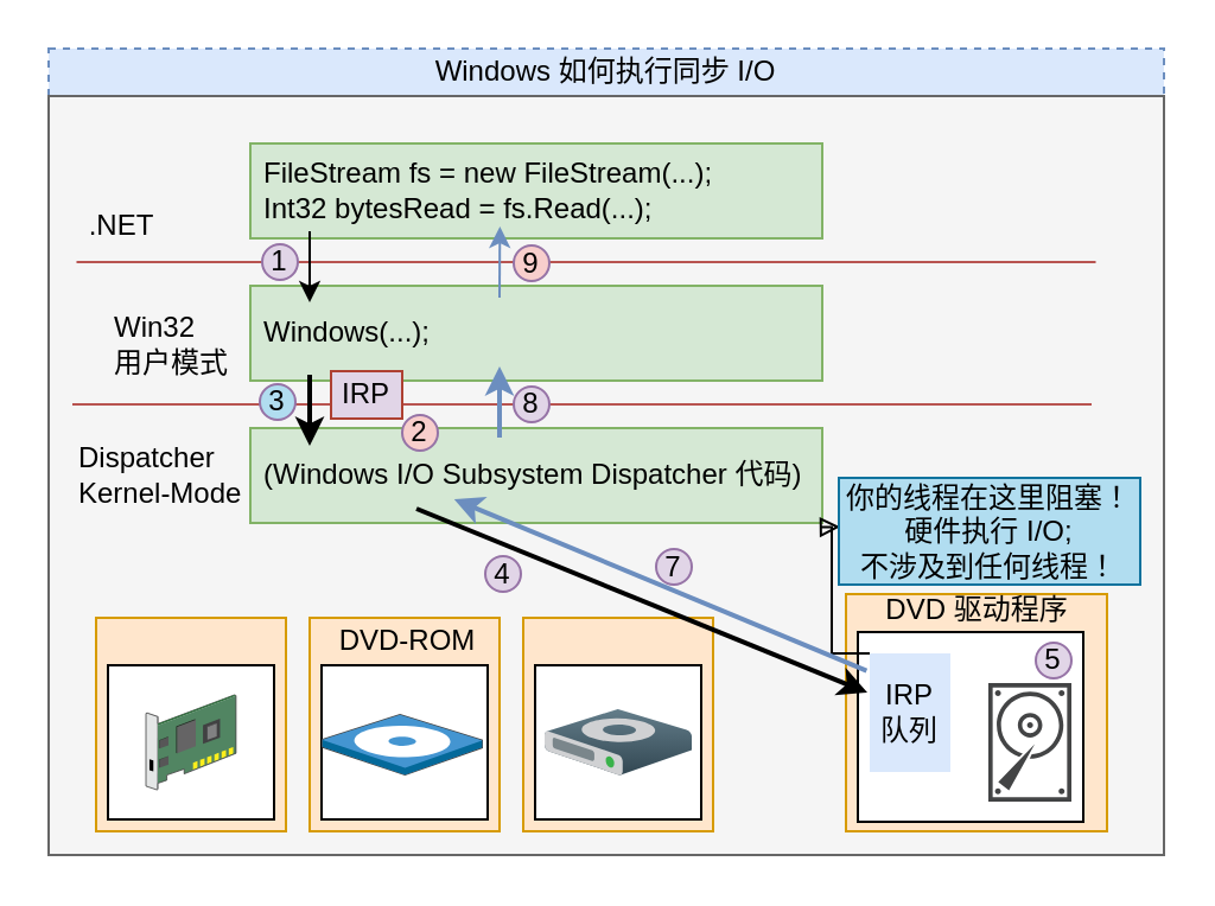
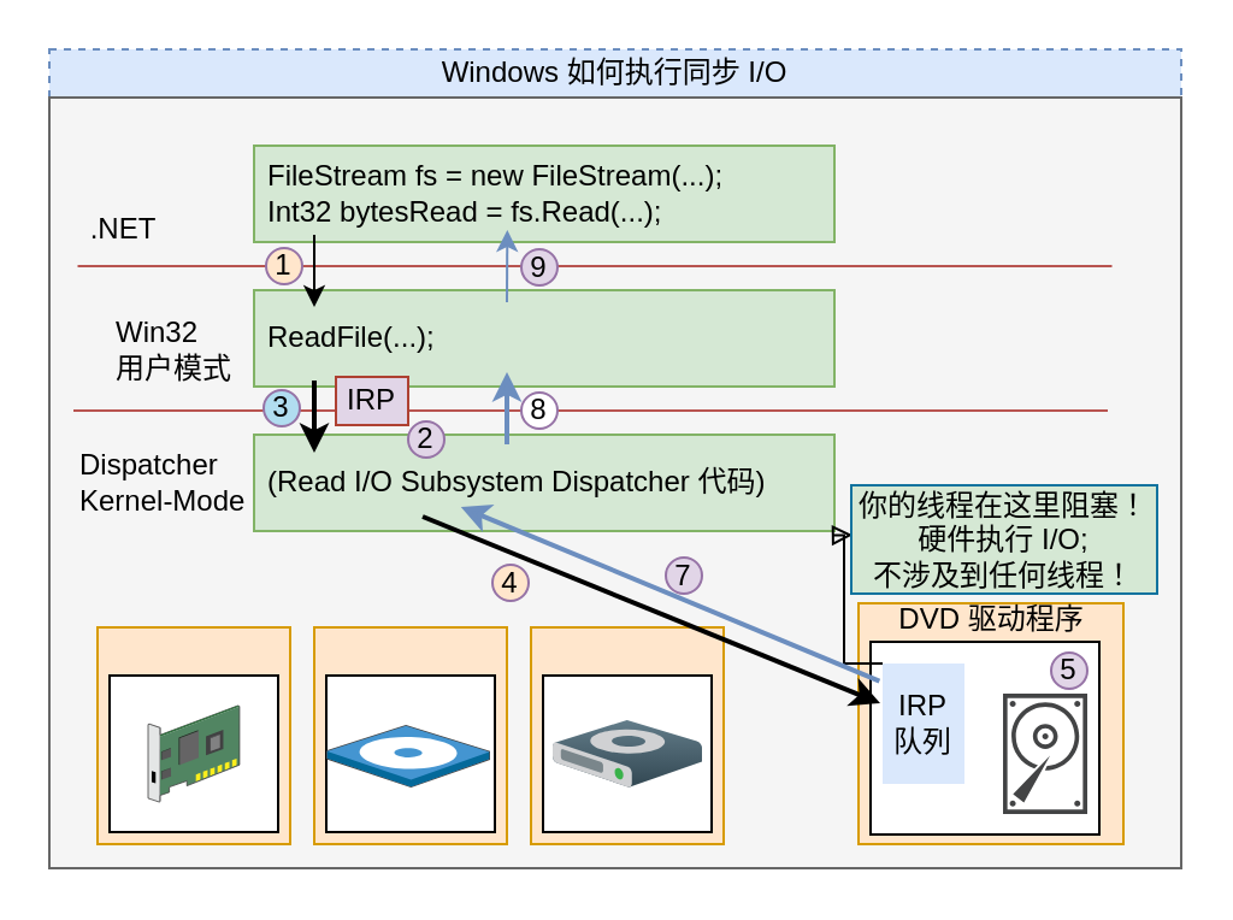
  <mxCell id="0" />
  <mxCell id="1" parent="0" />
  <mxCell id="2" value="Windows 如何执行同步 I/O" style="rounded=0;whiteSpace=wrap;html=1;fillColor=#dae8fc;strokeColor=#6c8ebf;dashed=1;" parent="1" vertex="1"><mxGeometry x="20" y="20" width="470" height="20" as="geometry" /></mxCell>
  <mxCell id="3" value="" style="rounded=0;whiteSpace=wrap;html=1;fillColor=#f5f5f5;strokeColor=#666666;fontColor=#333333;" parent="1" vertex="1"><mxGeometry x="20" y="40" width="470" height="320" as="geometry" /></mxCell>
  <mxCell id="4" value="" style="rounded=0;whiteSpace=wrap;html=1;fillColor=#d5e8d4;strokeColor=#82b366;" parent="1" vertex="1"><mxGeometry x="105" y="60" width="241" height="40" as="geometry" /></mxCell>
  <mxCell id="5" value="FileStream fs = new FileStream(...);&lt;br&gt;Int32 bytesRead = fs.Read(...);" style="text;html=1;align=left;verticalAlign=middle;whiteSpace=wrap;rounded=0;" parent="1" vertex="1"><mxGeometry x="109" y="60" width="195" height="40" as="geometry" /></mxCell>
  <mxCell id="6" value="" style="rounded=0;whiteSpace=wrap;html=1;fillColor=#d5e8d4;strokeColor=#82b366;" parent="1" vertex="1"><mxGeometry x="105" y="120" width="241" height="40" as="geometry" /></mxCell>
- <mxCell id="7" value="Windows(...);" style="text;html=1;align=left;verticalAlign=middle;whiteSpace=wrap;rounded=0;" parent="1" vertex="1"><mxGeometry x="109" y="120" width="195" height="40" as="geometry" /></mxCell>
+ <mxCell id="7" value="ReadFile(...);" style="text;html=1;align=left;verticalAlign=middle;whiteSpace=wrap;rounded=0;" parent="1" vertex="1"><mxGeometry x="109" y="120" width="195" height="40" as="geometry" /></mxCell>
  <mxCell id="8" value="" style="rounded=0;whiteSpace=wrap;html=1;fillColor=#d5e8d4;strokeColor=#82b366;" parent="1" vertex="1"><mxGeometry x="105" y="180" width="241" height="40" as="geometry" /></mxCell>
- <mxCell id="9" value="(Windows I/O Subsystem Dispatcher 代码)" style="text;html=1;align=left;verticalAlign=middle;whiteSpace=wrap;rounded=0;" parent="1" vertex="1"><mxGeometry x="109" y="180" width="247" height="40" as="geometry" /></mxCell>
+ <mxCell id="9" value="(Read I/O Subsystem Dispatcher 代码)" style="text;html=1;align=left;verticalAlign=middle;whiteSpace=wrap;rounded=0;" parent="1" vertex="1"><mxGeometry x="109" y="180" width="247" height="40" as="geometry" /></mxCell>
  <mxCell id="10" value="" style="endArrow=none;html=1;fillColor=#f8cecc;strokeColor=#b85450;" parent="1" edge="1"><mxGeometry width="50" height="50" relative="1" as="geometry"><mxPoint x="461.25" y="110" as="sourcePoint" /><mxPoint x="31.75" y="110" as="targetPoint" /></mxGeometry></mxCell>
  <mxCell id="11" value="" style="endArrow=none;html=1;fillColor=#f8cecc;strokeColor=#b85450;" parent="1" edge="1"><mxGeometry width="50" height="50" relative="1" as="geometry"><mxPoint x="459.5" y="170" as="sourcePoint" /><mxPoint x="30" y="170" as="targetPoint" /></mxGeometry></mxCell>
  <mxCell id="12" value=".NET" style="text;html=1;strokeColor=none;fillColor=none;align=center;verticalAlign=middle;whiteSpace=wrap;rounded=0;" parent="1" vertex="1"><mxGeometry x="31" y="85" width="40" height="20" as="geometry" /></mxCell>
  <mxCell id="13" value="Win32&lt;br&gt;&lt;div style=&quot;&quot;&gt;&lt;span&gt;用户模式&lt;/span&gt;&lt;/div&gt;" style="text;html=1;strokeColor=none;fillColor=none;align=left;verticalAlign=middle;whiteSpace=wrap;rounded=0;" parent="1" vertex="1"><mxGeometry x="46" y="127.5" width="50" height="35" as="geometry" /></mxCell>
  <mxCell id="14" value="Dispatcher&lt;br&gt;Kernel-Mode" style="text;html=1;strokeColor=none;fillColor=none;align=left;verticalAlign=middle;whiteSpace=wrap;rounded=0;" parent="1" vertex="1"><mxGeometry x="31" y="182.5" width="79" height="35" as="geometry" /></mxCell>
  <mxCell id="15" value="" style="rounded=0;whiteSpace=wrap;html=1;align=left;fillColor=#ffe6cc;strokeColor=#d79b00;" parent="1" vertex="1"><mxGeometry x="40" y="260" width="80" height="90" as="geometry" /></mxCell>
  <mxCell id="16" value="" style="rounded=0;whiteSpace=wrap;html=1;align=left;" parent="1" vertex="1"><mxGeometry x="45" y="280" width="70" height="65" as="geometry" /></mxCell>
  <mxCell id="17" value="" style="shadow=0;dashed=0;html=1;labelPosition=center;verticalLabelPosition=bottom;verticalAlign=top;align=center;outlineConnect=0;shape=mxgraph.veeam.3d.network_card;" parent="1" vertex="1"><mxGeometry x="61" y="292.5" width="38" height="40" as="geometry" /></mxCell>
  <mxCell id="18" value="" style="rounded=0;whiteSpace=wrap;html=1;align=left;fillColor=#ffe6cc;strokeColor=#d79b00;" parent="1" vertex="1"><mxGeometry x="130" y="260" width="80" height="90" as="geometry" /></mxCell>
  <mxCell id="19" value="" style="rounded=0;whiteSpace=wrap;html=1;align=left;" parent="1" vertex="1"><mxGeometry x="135" y="280" width="70" height="65" as="geometry" /></mxCell>
- <mxCell id="20" value="DVD-ROM" style="text;html=1;strokeColor=none;fillColor=none;align=center;verticalAlign=middle;whiteSpace=wrap;rounded=0;" parent="1" vertex="1"><mxGeometry x="139" y="260" width="65" height="20" as="geometry" /></mxCell>
  <mxCell id="21" value="" style="rounded=0;whiteSpace=wrap;html=1;align=left;fillColor=#ffe6cc;strokeColor=#d79b00;" parent="1" vertex="1"><mxGeometry x="220" y="260" width="80" height="90" as="geometry" /></mxCell>
  <mxCell id="22" value="" style="rounded=0;whiteSpace=wrap;html=1;align=left;" parent="1" vertex="1"><mxGeometry x="225" y="280" width="70" height="65" as="geometry" /></mxCell>
  <mxCell id="23" value="" style="rounded=0;whiteSpace=wrap;html=1;align=left;fillColor=#ffe6cc;strokeColor=#d79b00;" parent="1" vertex="1"><mxGeometry x="356" y="250" width="110" height="100" as="geometry" /></mxCell>
  <mxCell id="24" value="" style="rounded=0;whiteSpace=wrap;html=1;align=left;" parent="1" vertex="1"><mxGeometry x="361" y="266" width="95" height="80" as="geometry" /></mxCell>
  <mxCell id="25" value="DVD 驱动程序" style="text;html=1;strokeColor=none;fillColor=none;align=center;verticalAlign=middle;whiteSpace=wrap;rounded=0;" parent="1" vertex="1"><mxGeometry x="368.5" y="247" width="84.5" height="20" as="geometry" /></mxCell>
  <mxCell id="26" value="" style="shadow=0;dashed=0;html=1;labelPosition=center;verticalLabelPosition=bottom;verticalAlign=top;align=center;outlineConnect=0;shape=mxgraph.veeam.3d.hard_drive;fillColor=#637D8A;gradientColor=#324752;strokeColor=none;" parent="1" vertex="1"><mxGeometry x="229" y="298.5" width="62" height="28" as="geometry" /></mxCell>
  <mxCell id="27" value="" style="shadow=0;dashed=0;html=1;labelPosition=center;verticalLabelPosition=bottom;verticalAlign=top;align=center;outlineConnect=0;shape=mxgraph.veeam.3d.cd;" parent="1" vertex="1"><mxGeometry x="135" y="300.5" width="68" height="26" as="geometry" /></mxCell>
  <mxCell id="28" value="" style="pointerEvents=1;shadow=0;dashed=0;html=1;strokeColor=none;fillColor=#434445;aspect=fixed;labelPosition=center;verticalLabelPosition=bottom;verticalAlign=top;align=center;outlineConnect=0;shape=mxgraph.vvd.disk;" parent="1" vertex="1"><mxGeometry x="416" y="287.5" width="35" height="50" as="geometry" /></mxCell>
- <mxCell id="29" value="1" style="ellipse;whiteSpace=wrap;html=1;aspect=fixed;align=center;fillColor=#e1d5e7;strokeColor=#9673a6;" parent="1" vertex="1"><mxGeometry x="110" y="102.5" width="15" height="15" as="geometry" /></mxCell>
+ <mxCell id="29" value="1" style="ellipse;whiteSpace=wrap;html=1;aspect=fixed;align=center;fillColor=#ffe6cc;strokeColor=#9673a6;" parent="1" vertex="1"><mxGeometry x="110" y="102.5" width="15" height="15" as="geometry" /></mxCell>
  <mxCell id="30" value="" style="endArrow=classic;html=1;" parent="1" edge="1"><mxGeometry width="50" height="50" relative="1" as="geometry"><mxPoint x="130" y="97" as="sourcePoint" /><mxPoint x="130" y="127" as="targetPoint" /></mxGeometry></mxCell>
  <mxCell id="31" value="" style="endArrow=classic;html=1;strokeWidth=2;" parent="1" edge="1"><mxGeometry width="50" height="50" relative="1" as="geometry"><mxPoint x="130" y="157.5" as="sourcePoint" /><mxPoint x="130" y="187.5" as="targetPoint" /></mxGeometry></mxCell>
  <mxCell id="32" value="3" style="ellipse;whiteSpace=wrap;html=1;aspect=fixed;align=center;fillColor=#b1ddf0;strokeColor=#9673a6;" parent="1" vertex="1"><mxGeometry x="109" y="161.5" width="15" height="15" as="geometry" /></mxCell>
  <mxCell id="33" value="" style="endArrow=classic;html=1;fillColor=#dae8fc;strokeColor=#6c8ebf;" parent="1" edge="1"><mxGeometry width="50" height="50" relative="1" as="geometry"><mxPoint x="210" y="125" as="sourcePoint" /><mxPoint x="210.17" y="95" as="targetPoint" /></mxGeometry></mxCell>
  <mxCell id="34" value="IRP" style="rounded=0;whiteSpace=wrap;html=1;align=center;fillColor=#e1d5e7;strokeColor=#ae4132;" parent="1" vertex="1"><mxGeometry x="139" y="156" width="30" height="20" as="geometry" /></mxCell>
  <mxCell id="35" value="" style="endArrow=classic;html=1;strokeWidth=2;fillColor=#dae8fc;strokeColor=#6c8ebf;" parent="1" edge="1"><mxGeometry width="50" height="50" relative="1" as="geometry"><mxPoint x="210" y="184" as="sourcePoint" /><mxPoint x="210" y="154" as="targetPoint" /></mxGeometry></mxCell>
- <mxCell id="36" value="9" style="ellipse;whiteSpace=wrap;html=1;aspect=fixed;align=center;fillColor=#f8cecc;strokeColor=#9673a6;" parent="1" vertex="1"><mxGeometry x="216" y="103" width="15" height="15" as="geometry" /></mxCell>
- <mxCell id="37" value="8" style="ellipse;whiteSpace=wrap;html=1;aspect=fixed;align=center;fillColor=#e1d5e7;strokeColor=#9673a6;" parent="1" vertex="1"><mxGeometry x="216" y="162.5" width="15" height="15" as="geometry" /></mxCell>
+ <mxCell id="36" value="9" style="ellipse;whiteSpace=wrap;html=1;aspect=fixed;align=center;fillColor=#e1d5e7;strokeColor=#9673a6;" parent="1" vertex="1"><mxGeometry x="216" y="103" width="15" height="15" as="geometry" /></mxCell>
+ <mxCell id="37" value="8" style="ellipse;whiteSpace=wrap;html=1;aspect=fixed;align=center;fillColor=#ffffff;strokeColor=#9673a6;" parent="1" vertex="1"><mxGeometry x="216" y="162.5" width="15" height="15" as="geometry" /></mxCell>
  <mxCell id="38" style="edgeStyle=orthogonalEdgeStyle;rounded=0;orthogonalLoop=1;jettySize=auto;html=1;entryX=0.004;entryY=0.459;entryDx=0;entryDy=0;entryPerimeter=0;endArrow=block;endFill=0;" edge="1" parent="1" source="39" target="45"><mxGeometry relative="1" as="geometry"><Array as="points"><mxPoint x="350" y="275" /><mxPoint x="350" y="222" /></Array></mxGeometry></mxCell>
  <mxCell id="39" value="IRP&lt;br&gt;队列" style="rounded=0;whiteSpace=wrap;html=1;fillColor=#dae8fc;strokeColor=none;" parent="1" vertex="1"><mxGeometry x="366" y="275" width="34" height="50" as="geometry" /></mxCell>
  <mxCell id="40" value="" style="endArrow=classic;html=1;strokeWidth=2;fillColor=#dae8fc;" parent="1" edge="1"><mxGeometry width="50" height="50" relative="1" as="geometry"><mxPoint x="175" y="214" as="sourcePoint" /><mxPoint x="365" y="291.5" as="targetPoint" /></mxGeometry></mxCell>
  <mxCell id="41" value="" style="endArrow=classic;html=1;strokeWidth=2;fillColor=#dae8fc;strokeColor=#6c8ebf;entryX=0.287;entryY=0.75;entryDx=0;entryDy=0;entryPerimeter=0;exitX=-0.021;exitY=0.323;exitDx=0;exitDy=0;exitPerimeter=0;" parent="1" edge="1"><mxGeometry width="50" height="50" relative="1" as="geometry"><mxPoint x="364.69" y="282.3" as="sourcePoint" /><mxPoint x="190.889" y="210" as="targetPoint" /></mxGeometry></mxCell>
- <mxCell id="42" value="4" style="ellipse;whiteSpace=wrap;html=1;aspect=fixed;align=center;fillColor=#e1d5e7;strokeColor=#9673a6;" parent="1" vertex="1"><mxGeometry x="204" y="234" width="15" height="15" as="geometry" /></mxCell>
+ <mxCell id="42" value="4" style="ellipse;whiteSpace=wrap;html=1;aspect=fixed;align=center;fillColor=#ffe6cc;strokeColor=#9673a6;" parent="1" vertex="1"><mxGeometry x="204" y="234" width="15" height="15" as="geometry" /></mxCell>
  <mxCell id="43" value="7" style="ellipse;whiteSpace=wrap;html=1;aspect=fixed;align=center;fillColor=#e1d5e7;strokeColor=#9673a6;" parent="1" vertex="1"><mxGeometry x="276" y="231" width="15" height="15" as="geometry" /></mxCell>
  <mxCell id="44" value="5" style="ellipse;whiteSpace=wrap;html=1;aspect=fixed;align=center;fillColor=#e1d5e7;strokeColor=#9673a6;" parent="1" vertex="1"><mxGeometry x="436" y="270.5" width="15" height="15" as="geometry" /></mxCell>
- <mxCell id="45" value="你的线程在这里阻塞！&lt;br&gt;硬件执行 I/O;&lt;br&gt;不涉及到任何线程！" style="rounded=0;whiteSpace=wrap;html=1;align=center;fillColor=#b1ddf0;strokeColor=#10739e;" parent="1" vertex="1"><mxGeometry x="353" y="201" width="127" height="45" as="geometry" /></mxCell>
- <mxCell id="46" value="2" style="ellipse;whiteSpace=wrap;html=1;aspect=fixed;align=center;fillColor=#f8cecc;strokeColor=#9673a6;" parent="1" vertex="1"><mxGeometry x="169" y="174.5" width="15" height="15" as="geometry" /></mxCell>
+ <mxCell id="45" value="你的线程在这里阻塞！&lt;br&gt;硬件执行 I/O;&lt;br&gt;不涉及到任何线程！" style="rounded=0;whiteSpace=wrap;html=1;align=center;fillColor=#d5e8d4;strokeColor=#10739e;" parent="1" vertex="1"><mxGeometry x="353" y="201" width="127" height="45" as="geometry" /></mxCell>
+ <mxCell id="46" value="2" style="ellipse;whiteSpace=wrap;html=1;aspect=fixed;align=center;fillColor=#e1d5e7;strokeColor=#9673a6;" parent="1" vertex="1"><mxGeometry x="169" y="174.5" width="15" height="15" as="geometry" /></mxCell>
